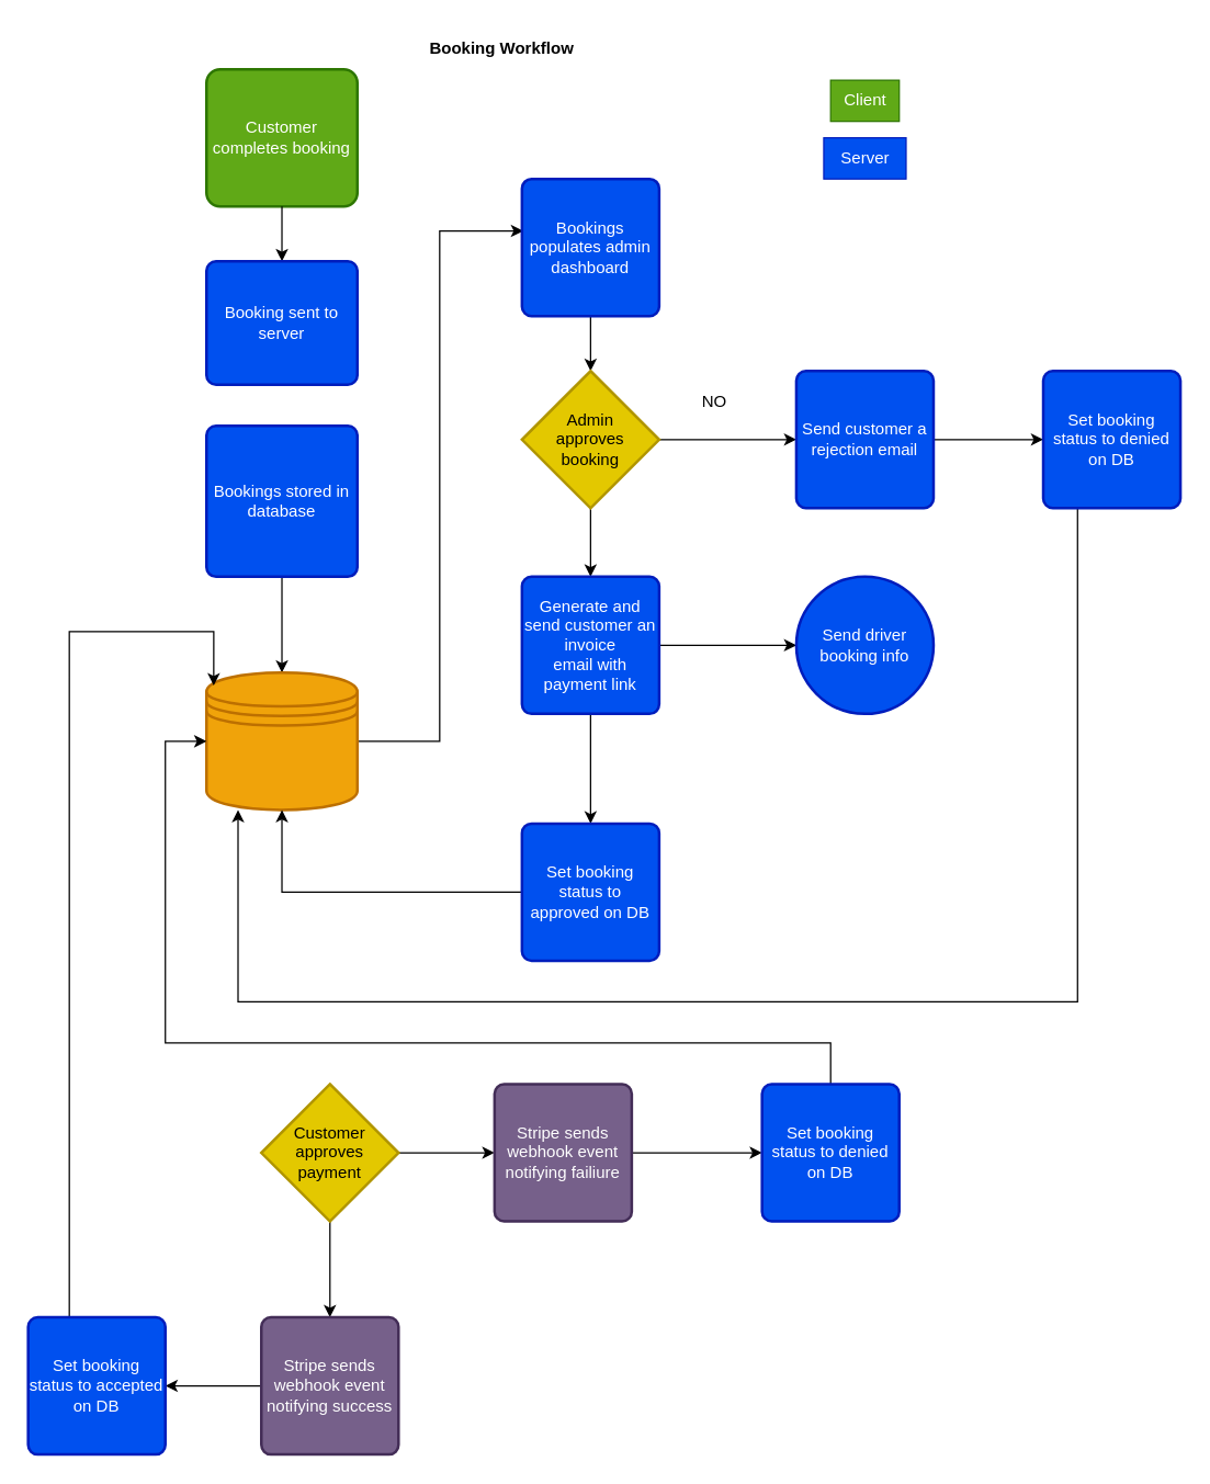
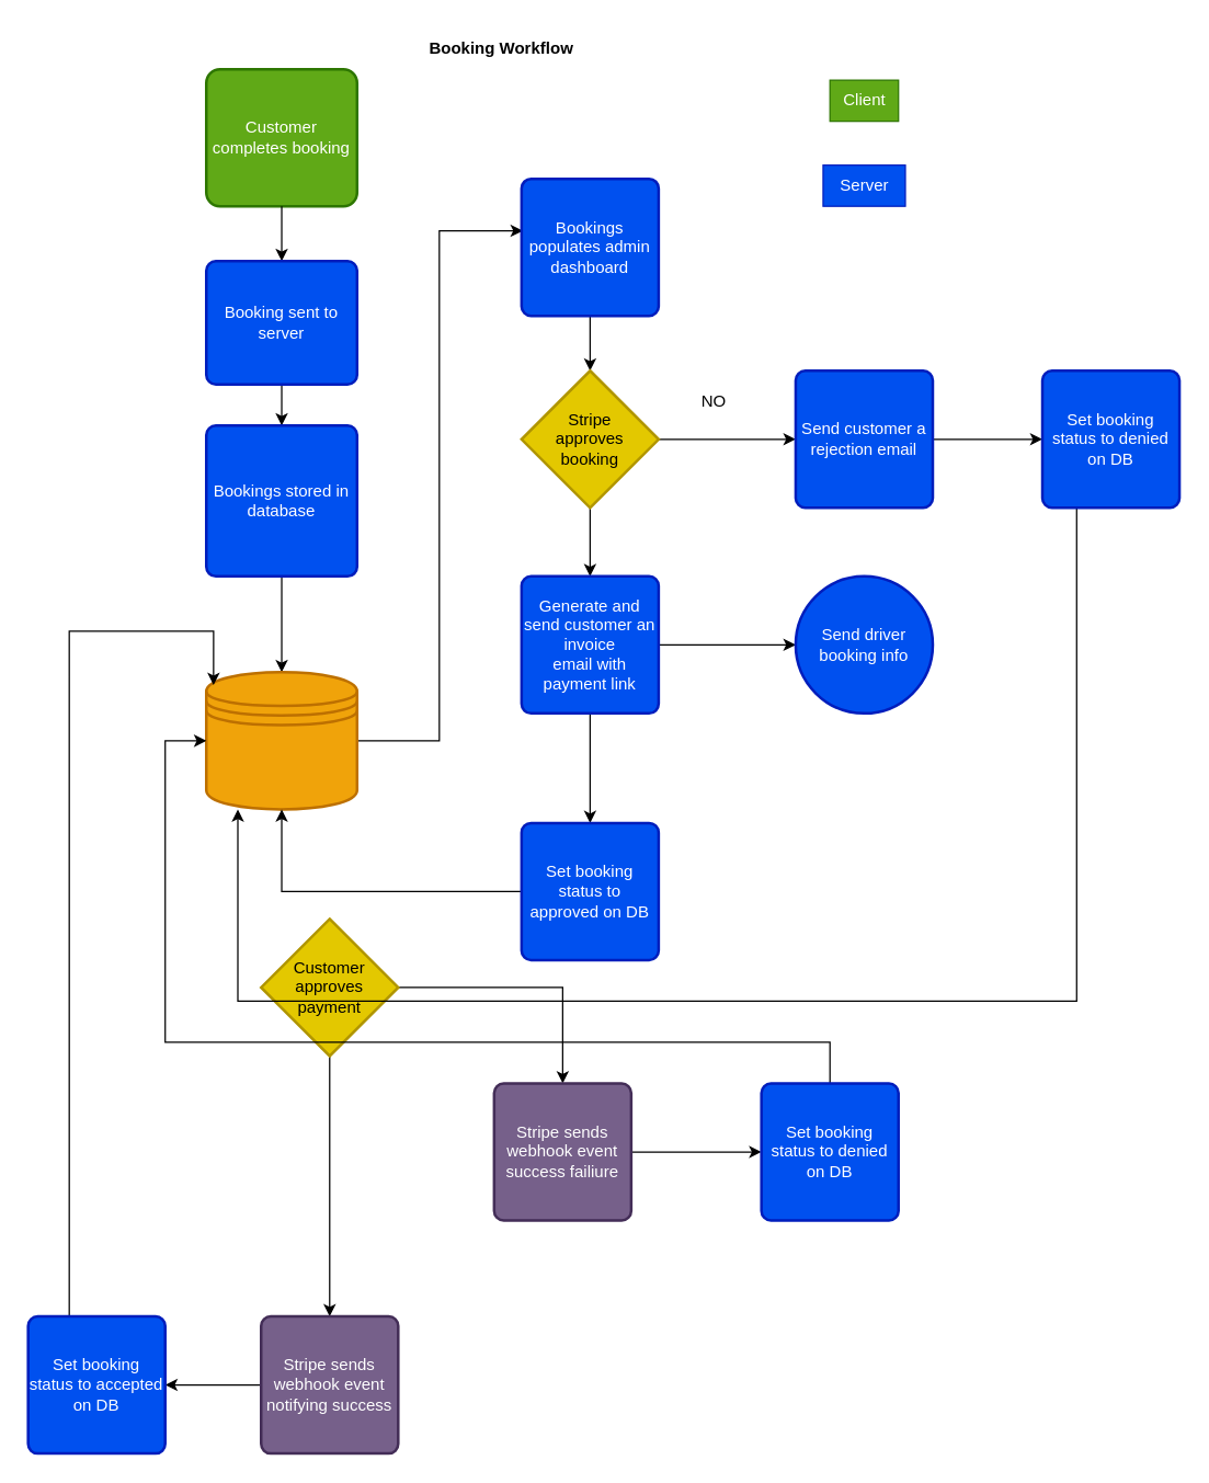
  <mxCell id="0" />
  <mxCell id="1" parent="0" />
  <mxCell id="2" value="Customer completes booking" style="rounded=1;whiteSpace=wrap;html=1;fontSize=12;glass=0;strokeWidth=2;shadow=0;absoluteArcSize=1;fillColor=#60a917;fontColor=#ffffff;strokeColor=#2D7600;" parent="1" vertex="1"><mxGeometry x="150" y="50" width="110" height="100" as="geometry" /></mxCell>
  <mxCell id="3" value="" style="endArrow=classic;html=1;rounded=0;exitX=0.5;exitY=1;exitDx=0;exitDy=0;" edge="1" parent="1" source="2" target="5"><mxGeometry width="50" height="50" relative="1" as="geometry"><mxPoint x="370" y="440" as="sourcePoint" /><mxPoint x="200" y="260" as="targetPoint" /></mxGeometry></mxCell>
+ <mxCell id="4" style="edgeStyle=orthogonalEdgeStyle;rounded=0;orthogonalLoop=1;jettySize=auto;html=1;exitX=0.5;exitY=1;exitDx=0;exitDy=0;entryX=0.5;entryY=0;entryDx=0;entryDy=0;" edge="1" parent="1" source="5" target="7"><mxGeometry relative="1" as="geometry" /></mxCell>
  <mxCell id="5" value="Booking sent to server" style="rounded=1;whiteSpace=wrap;html=1;absoluteArcSize=1;arcSize=14;strokeWidth=2;fillColor=#0050ef;fontColor=#ffffff;strokeColor=#001DBC;" vertex="1" parent="1"><mxGeometry x="150" y="190" width="110" height="90" as="geometry" /></mxCell>
  <mxCell id="6" value="" style="edgeStyle=orthogonalEdgeStyle;rounded=0;orthogonalLoop=1;jettySize=auto;html=1;" edge="1" parent="1" source="7" target="9"><mxGeometry relative="1" as="geometry" /></mxCell>
  <mxCell id="7" value="Bookings stored in database" style="rounded=1;whiteSpace=wrap;html=1;absoluteArcSize=1;arcSize=14;strokeWidth=2;fillColor=#0050ef;fontColor=#ffffff;strokeColor=#001DBC;" vertex="1" parent="1"><mxGeometry x="150" y="310" width="110" height="110" as="geometry" /></mxCell>
  <mxCell id="8" style="edgeStyle=orthogonalEdgeStyle;rounded=0;orthogonalLoop=1;jettySize=auto;html=1;exitX=1;exitY=0.5;exitDx=0;exitDy=0;entryX=0.009;entryY=0.379;entryDx=0;entryDy=0;entryPerimeter=0;" edge="1" parent="1" source="9" target="11"><mxGeometry relative="1" as="geometry" /></mxCell>
  <mxCell id="9" value="" style="shape=datastore;whiteSpace=wrap;html=1;strokeWidth=2;fillColor=#f0a30a;fontColor=#000000;strokeColor=#BD7000;" vertex="1" parent="1"><mxGeometry x="150" y="490" width="110" height="100" as="geometry" /></mxCell>
  <mxCell id="10" value="" style="edgeStyle=orthogonalEdgeStyle;rounded=0;orthogonalLoop=1;jettySize=auto;html=1;" edge="1" parent="1" source="11" target="14"><mxGeometry relative="1" as="geometry" /></mxCell>
  <mxCell id="11" value="Bookings populates admin dashboard" style="rounded=1;whiteSpace=wrap;html=1;absoluteArcSize=1;arcSize=14;strokeWidth=2;fillColor=#0050ef;fontColor=#ffffff;strokeColor=#001DBC;" vertex="1" parent="1"><mxGeometry x="380" y="130" width="100" height="100" as="geometry" /></mxCell>
  <mxCell id="12" value="" style="edgeStyle=orthogonalEdgeStyle;rounded=0;orthogonalLoop=1;jettySize=auto;html=1;" edge="1" parent="1" source="14" target="17"><mxGeometry relative="1" as="geometry" /></mxCell>
  <mxCell id="13" value="" style="edgeStyle=orthogonalEdgeStyle;rounded=0;orthogonalLoop=1;jettySize=auto;html=1;" edge="1" parent="1" source="14" target="19"><mxGeometry relative="1" as="geometry" /></mxCell>
- <mxCell id="14" value="Admin &lt;br&gt;approves&lt;br&gt;booking" style="strokeWidth=2;html=1;shape=mxgraph.flowchart.decision;whiteSpace=wrap;fillColor=#e3c800;fontColor=#000000;strokeColor=#B09500;" vertex="1" parent="1"><mxGeometry x="380" y="270" width="100" height="100" as="geometry" /></mxCell>
+ <mxCell id="14" value="Stripe &lt;br&gt;approves&lt;br&gt;booking" style="strokeWidth=2;html=1;shape=mxgraph.flowchart.decision;whiteSpace=wrap;fillColor=#e3c800;fontColor=#000000;strokeColor=#B09500;" vertex="1" parent="1"><mxGeometry x="380" y="270" width="100" height="100" as="geometry" /></mxCell>
  <mxCell id="15" value="" style="edgeStyle=orthogonalEdgeStyle;rounded=0;orthogonalLoop=1;jettySize=auto;html=1;" edge="1" parent="1" source="17" target="31"><mxGeometry relative="1" as="geometry" /></mxCell>
  <mxCell id="16" value="" style="edgeStyle=orthogonalEdgeStyle;rounded=0;orthogonalLoop=1;jettySize=auto;html=1;" edge="1" parent="1" source="17" target="33"><mxGeometry relative="1" as="geometry" /></mxCell>
  <mxCell id="17" value="Generate and send customer an invoice&lt;br&gt;email with payment link" style="rounded=1;whiteSpace=wrap;html=1;absoluteArcSize=1;arcSize=14;strokeWidth=2;fillColor=#0050ef;fontColor=#ffffff;strokeColor=#001DBC;" vertex="1" parent="1"><mxGeometry x="380" y="420" width="100" height="100" as="geometry" /></mxCell>
  <mxCell id="18" value="" style="edgeStyle=orthogonalEdgeStyle;rounded=0;orthogonalLoop=1;jettySize=auto;html=1;" edge="1" parent="1" source="19" target="35"><mxGeometry relative="1" as="geometry" /></mxCell>
  <mxCell id="19" value="Send customer a rejection email" style="rounded=1;whiteSpace=wrap;html=1;absoluteArcSize=1;arcSize=14;strokeWidth=2;fillColor=#0050ef;fontColor=#ffffff;strokeColor=#001DBC;" vertex="1" parent="1"><mxGeometry x="580" y="270" width="100" height="100" as="geometry" /></mxCell>
  <mxCell id="20" value="NO&lt;br&gt;" style="text;html=1;align=center;verticalAlign=middle;resizable=0;points=[];autosize=1;strokeColor=none;fillColor=none;" vertex="1" parent="1"><mxGeometry x="500" y="278" width="40" height="30" as="geometry" /></mxCell>
  <mxCell id="21" value="&lt;b&gt;Booking Workflow&lt;/b&gt;" style="text;html=1;align=center;verticalAlign=middle;resizable=0;points=[];autosize=1;strokeColor=none;fillColor=none;" vertex="1" parent="1"><mxGeometry x="300" y="20" width="130" height="30" as="geometry" /></mxCell>
  <mxCell id="22" value="Client" style="text;html=1;align=center;verticalAlign=middle;resizable=0;points=[];autosize=1;strokeColor=#2D7600;fillColor=#60a917;fontColor=#ffffff;" vertex="1" parent="1"><mxGeometry x="605" y="58" width="50" height="30" as="geometry" /></mxCell>
- <mxCell id="23" value="Server&lt;br&gt;" style="text;html=1;align=center;verticalAlign=middle;resizable=0;points=[];autosize=1;strokeColor=#001DBC;fillColor=#0050ef;fontColor=#ffffff;" vertex="1" parent="1"><mxGeometry x="600" y="100" width="60" height="30" as="geometry" /></mxCell>
+ <mxCell id="23" value="Server&lt;br&gt;" style="text;html=1;align=center;verticalAlign=middle;resizable=0;points=[];autosize=1;strokeColor=#001DBC;fillColor=#0050ef;fontColor=#ffffff;" vertex="1" parent="1"><mxGeometry x="600" y="120" width="60" height="30" as="geometry" /></mxCell>
  <mxCell id="24" value="" style="edgeStyle=orthogonalEdgeStyle;rounded=0;orthogonalLoop=1;jettySize=auto;html=1;" edge="1" parent="1" source="26" target="28"><mxGeometry relative="1" as="geometry" /></mxCell>
  <mxCell id="25" value="" style="edgeStyle=orthogonalEdgeStyle;rounded=0;orthogonalLoop=1;jettySize=auto;html=1;" edge="1" parent="1" source="26" target="30"><mxGeometry relative="1" as="geometry" /></mxCell>
- <mxCell id="26" value="Customer approves payment" style="strokeWidth=2;html=1;shape=mxgraph.flowchart.decision;whiteSpace=wrap;fillColor=#e3c800;fontColor=#000000;strokeColor=#B09500;" vertex="1" parent="1"><mxGeometry x="190" y="790" width="100" height="100" as="geometry" /></mxCell>
+ <mxCell id="26" value="Customer approves payment" style="strokeWidth=2;html=1;shape=mxgraph.flowchart.decision;whiteSpace=wrap;fillColor=#e3c800;fontColor=#000000;strokeColor=#B09500;" vertex="1" parent="1"><mxGeometry x="190" y="670" width="100" height="100" as="geometry" /></mxCell>
  <mxCell id="27" value="" style="edgeStyle=orthogonalEdgeStyle;rounded=0;orthogonalLoop=1;jettySize=auto;html=1;" edge="1" parent="1" source="28" target="37"><mxGeometry relative="1" as="geometry" /></mxCell>
- <mxCell id="28" value="Stripe sends webhook event notifying failiure" style="rounded=1;whiteSpace=wrap;html=1;absoluteArcSize=1;arcSize=14;strokeWidth=2;fillColor=#76608a;fontColor=#ffffff;strokeColor=#432D57;" vertex="1" parent="1"><mxGeometry x="360" y="790" width="100" height="100" as="geometry" /></mxCell>
+ <mxCell id="28" value="Stripe sends webhook event success failiure" style="rounded=1;whiteSpace=wrap;html=1;absoluteArcSize=1;arcSize=14;strokeWidth=2;fillColor=#76608a;fontColor=#ffffff;strokeColor=#432D57;" vertex="1" parent="1"><mxGeometry x="360" y="790" width="100" height="100" as="geometry" /></mxCell>
  <mxCell id="29" style="edgeStyle=orthogonalEdgeStyle;rounded=0;orthogonalLoop=1;jettySize=auto;html=1;entryX=1;entryY=0.5;entryDx=0;entryDy=0;" edge="1" parent="1" source="30" target="39"><mxGeometry relative="1" as="geometry" /></mxCell>
  <mxCell id="30" value="Stripe sends webhook event notifying success" style="rounded=1;whiteSpace=wrap;html=1;absoluteArcSize=1;arcSize=14;strokeWidth=2;fillColor=#76608a;fontColor=#ffffff;strokeColor=#432D57;" vertex="1" parent="1"><mxGeometry x="190" y="960" width="100" height="100" as="geometry" /></mxCell>
  <mxCell id="31" value="Send driver booking info" style="ellipse;whiteSpace=wrap;html=1;absoluteArcSize=1;arcSize=14;strokeWidth=2;fillColor=#0050ef;fontColor=#ffffff;strokeColor=#001DBC;" vertex="1" parent="1"><mxGeometry x="580" y="420" width="100" height="100" as="geometry" /></mxCell>
  <mxCell id="32" style="edgeStyle=orthogonalEdgeStyle;rounded=0;orthogonalLoop=1;jettySize=auto;html=1;exitX=0;exitY=0.5;exitDx=0;exitDy=0;entryX=0.5;entryY=1;entryDx=0;entryDy=0;" edge="1" parent="1" source="33" target="9"><mxGeometry relative="1" as="geometry" /></mxCell>
  <mxCell id="33" value="Set booking status to approved on DB" style="rounded=1;whiteSpace=wrap;html=1;absoluteArcSize=1;arcSize=14;strokeWidth=2;fillColor=#0050ef;fontColor=#ffffff;strokeColor=#001DBC;" vertex="1" parent="1"><mxGeometry x="380" y="600" width="100" height="100" as="geometry" /></mxCell>
  <mxCell id="34" style="edgeStyle=orthogonalEdgeStyle;rounded=0;orthogonalLoop=1;jettySize=auto;html=1;exitX=0.25;exitY=1;exitDx=0;exitDy=0;" edge="1" parent="1" source="35" target="9"><mxGeometry relative="1" as="geometry"><Array as="points"><mxPoint x="785" y="730" /><mxPoint x="173" y="730" /></Array></mxGeometry></mxCell>
  <mxCell id="35" value="Set booking status to denied on DB" style="rounded=1;whiteSpace=wrap;html=1;absoluteArcSize=1;arcSize=14;strokeWidth=2;fillColor=#0050ef;fontColor=#ffffff;strokeColor=#001DBC;" vertex="1" parent="1"><mxGeometry x="760" y="270" width="100" height="100" as="geometry" /></mxCell>
  <mxCell id="36" style="edgeStyle=orthogonalEdgeStyle;rounded=0;orthogonalLoop=1;jettySize=auto;html=1;entryX=0;entryY=0.5;entryDx=0;entryDy=0;" edge="1" parent="1" source="37" target="9"><mxGeometry relative="1" as="geometry"><Array as="points"><mxPoint x="605" y="760" /><mxPoint x="120" y="760" /><mxPoint x="120" y="540" /></Array></mxGeometry></mxCell>
  <mxCell id="37" value="Set booking status to denied on DB" style="rounded=1;whiteSpace=wrap;html=1;absoluteArcSize=1;arcSize=14;strokeWidth=2;fillColor=#0050ef;fontColor=#ffffff;strokeColor=#001DBC;" vertex="1" parent="1"><mxGeometry x="555" y="790" width="100" height="100" as="geometry" /></mxCell>
  <mxCell id="38" style="edgeStyle=orthogonalEdgeStyle;rounded=0;orthogonalLoop=1;jettySize=auto;html=1;entryX=0.048;entryY=0.094;entryDx=0;entryDy=0;entryPerimeter=0;" edge="1" parent="1" source="39" target="9"><mxGeometry relative="1" as="geometry"><mxPoint x="70" y="460" as="targetPoint" /><Array as="points"><mxPoint x="50" y="460" /><mxPoint x="155" y="460" /></Array></mxGeometry></mxCell>
  <mxCell id="39" value="Set booking status to accepted on DB" style="rounded=1;whiteSpace=wrap;html=1;absoluteArcSize=1;arcSize=14;strokeWidth=2;fillColor=#0050ef;fontColor=#ffffff;strokeColor=#001DBC;" vertex="1" parent="1"><mxGeometry x="20" y="960" width="100" height="100" as="geometry" /></mxCell>
